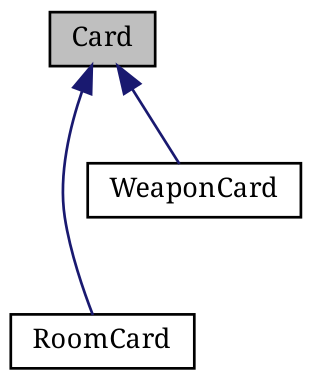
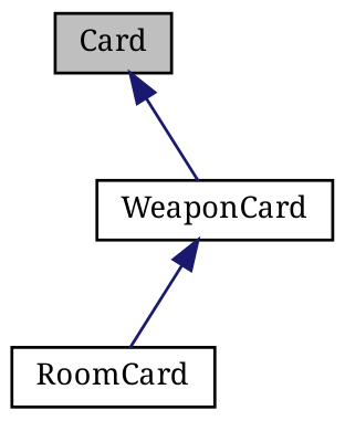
  digraph {
    fontname="Noto Serif"
    node [color=black fillcolor=white fontname="Noto Serif" fontsize=10 shape=record style=filled]
    edge [color=midnightblue dir=back fontname="Noto Serif" fontsize=10 labelfontname=Helvetica labelfontsize=10 style=solid]
    n1 [fillcolor=grey75 fontcolor=black height=0.2 label=Card width=0.4]
    n2 [height=0.2 label=RoomCard width=0.4]
    n3 [height=0.2 label=WeaponCard width=0.4]
-   n1 -> n2
+   n3 -> n2
    n1 -> n3
  }
